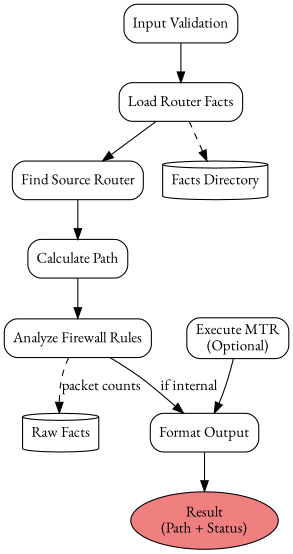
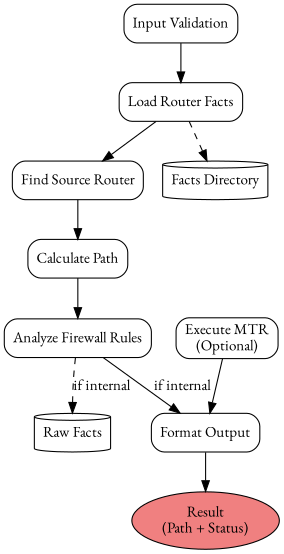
  digraph {
    fontname="EB Garamond"
    rankdir=TB
    node [fontname="EB Garamond" shape=box style=rounded]
    edge [fontname="EB Garamond"]
    n1 [label="Input Validation"]
    n2 [label="Load Router Facts"]
    n3 [label="Find Source Router"]
    n4 [label="Facts Directory" shape=cylinder]
    n5 [label="Calculate Path"]
    n6 [label="Analyze Firewall Rules"]
    n7 [label="Format Output"]
    n8 [label="Raw Facts" shape=cylinder]
    n9 [label="Execute MTR\n(Optional)"]
    n10 [fillcolor=lightcoral label="Result\n(Path + Status)" shape=ellipse style=filled]
    n1 -> n2
    n2 -> n3
    n2 -> n4 [style=dashed]
    n3 -> n5
    n5 -> n6
    n6 -> n7 [label="if internal"]
-   n6 -> n8 [label="packet counts" style=dashed]
+   n6 -> n8 [label="if internal" style=dashed]
    n7 -> n10
    n9 -> n7
  }
